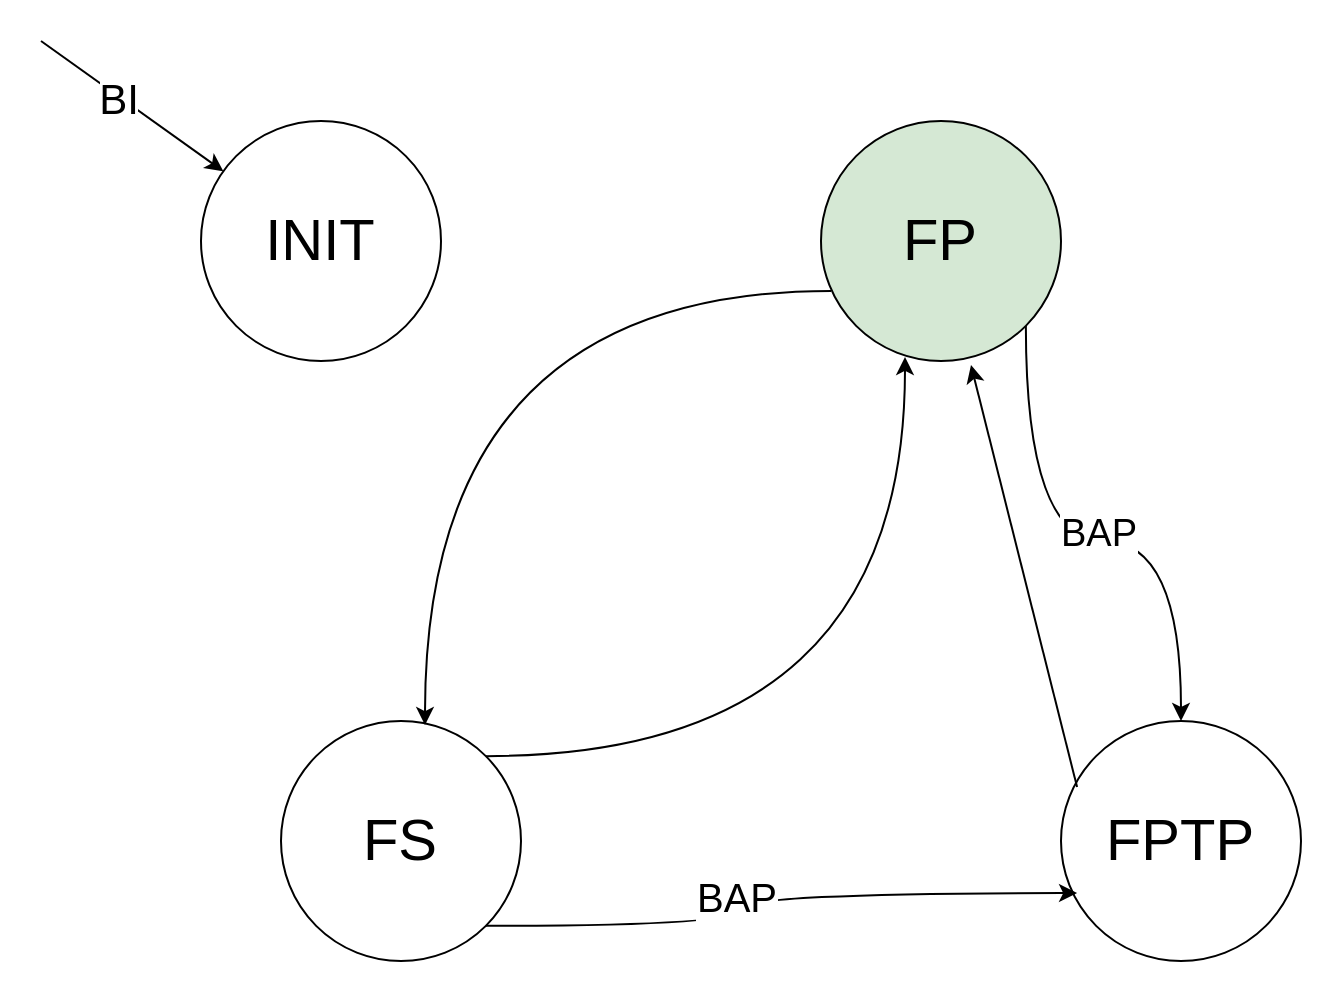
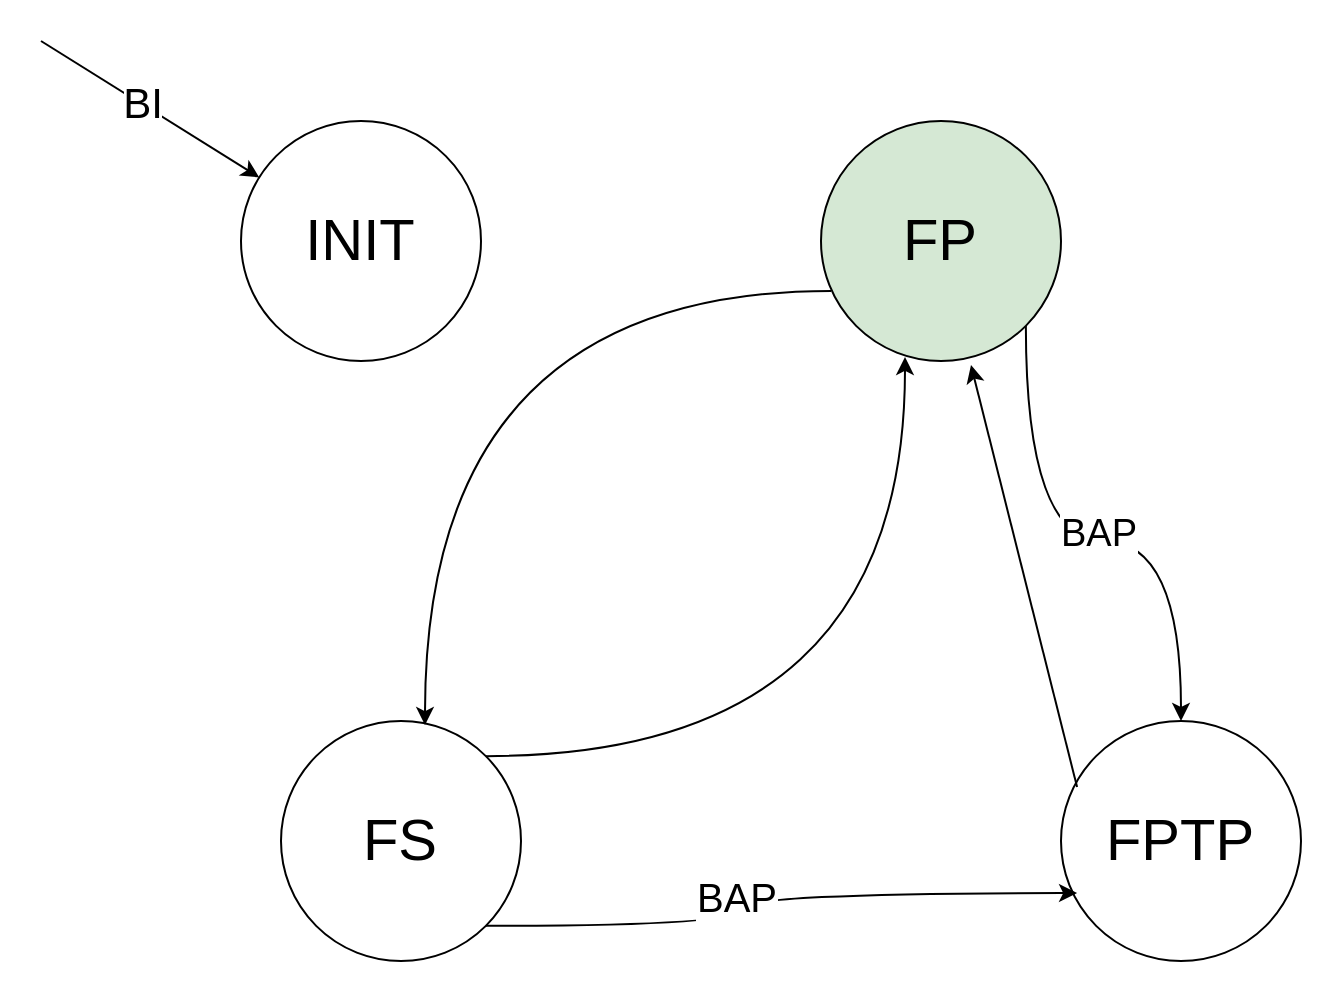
  <mxCell id="0" />
  <mxCell id="1" parent="0" />
- <mxCell id="2" value="&lt;font style=&quot;font-size: 29px;&quot;&gt;INIT&lt;/font&gt;" style="ellipse;whiteSpace=wrap;html=1;aspect=fixed;" parent="1" vertex="1"><mxGeometry x="100" y="60" width="120" height="120" as="geometry" /></mxCell>
+ <mxCell id="2" value="&lt;font style=&quot;font-size: 29px;&quot;&gt;INIT&lt;/font&gt;" style="ellipse;whiteSpace=wrap;html=1;aspect=fixed;" parent="1" vertex="1"><mxGeometry x="120" y="60" width="120" height="120" as="geometry" /></mxCell>
  <mxCell id="3" style="edgeStyle=orthogonalEdgeStyle;rounded=0;orthogonalLoop=1;jettySize=auto;html=1;exitX=1;exitY=1;exitDx=0;exitDy=0;curved=1;" parent="1" source="6" target="8" edge="1"><mxGeometry relative="1" as="geometry" /></mxCell>
  <mxCell id="4" value="BAP" style="edgeLabel;html=1;align=center;verticalAlign=middle;resizable=0;points=[];" parent="3" vertex="1" connectable="0"><mxGeometry x="0.041" y="6" relative="1" as="geometry"><mxPoint as="offset" /></mxGeometry></mxCell>
  <mxCell id="5" value="&lt;font style=&quot;font-size: 19px;&quot;&gt;BAP&lt;br&gt;&lt;/font&gt;" style="edgeLabel;html=1;align=center;verticalAlign=middle;resizable=0;points=[];" parent="3" vertex="1" connectable="0"><mxGeometry x="0.05" y="4" relative="1" as="geometry"><mxPoint as="offset" /></mxGeometry></mxCell>
  <mxCell id="6" value="&lt;font style=&quot;font-size: 29px;&quot;&gt;FP&lt;/font&gt;" style="ellipse;whiteSpace=wrap;html=1;aspect=fixed;fillColor=#d5e8d4;" parent="1" vertex="1"><mxGeometry x="410" y="60" width="120" height="120" as="geometry" /></mxCell>
  <mxCell id="7" value="&lt;font style=&quot;font-size: 29px;&quot;&gt;FS&lt;/font&gt;" style="ellipse;whiteSpace=wrap;html=1;aspect=fixed;" parent="1" vertex="1"><mxGeometry x="140" y="360" width="120" height="120" as="geometry" /></mxCell>
  <mxCell id="8" value="&lt;font style=&quot;font-size: 29px;&quot;&gt;FPTP&lt;/font&gt;" style="ellipse;whiteSpace=wrap;html=1;aspect=fixed;" parent="1" vertex="1"><mxGeometry x="530" y="360" width="120" height="120" as="geometry" /></mxCell>
  <mxCell id="9" style="edgeStyle=orthogonalEdgeStyle;rounded=0;orthogonalLoop=1;jettySize=auto;html=1;exitX=0.042;exitY=0.708;exitDx=0;exitDy=0;entryX=0.6;entryY=0.017;entryDx=0;entryDy=0;entryPerimeter=0;curved=1;exitPerimeter=0;" parent="1" source="6" target="7" edge="1"><mxGeometry relative="1" as="geometry"><mxPoint x="410.004" y="157.386" as="sourcePoint" /><mxPoint x="219.47" y="360" as="targetPoint" /></mxGeometry></mxCell>
  <mxCell id="10" style="edgeStyle=orthogonalEdgeStyle;rounded=0;orthogonalLoop=1;jettySize=auto;html=1;exitX=1;exitY=0;exitDx=0;exitDy=0;entryX=0.35;entryY=0.983;entryDx=0;entryDy=0;entryPerimeter=0;curved=1;" parent="1" source="7" target="6" edge="1"><mxGeometry relative="1" as="geometry" /></mxCell>
  <mxCell id="11" style="edgeStyle=orthogonalEdgeStyle;rounded=0;orthogonalLoop=1;jettySize=auto;html=1;exitX=1;exitY=1;exitDx=0;exitDy=0;entryX=0.067;entryY=0.717;entryDx=0;entryDy=0;entryPerimeter=0;curved=1;" parent="1" source="7" target="8" edge="1"><mxGeometry relative="1" as="geometry"><Array as="points"><mxPoint x="370" y="462" /><mxPoint x="370" y="446" /></Array></mxGeometry></mxCell>
  <mxCell id="12" value="&lt;font style=&quot;font-size: 20px;&quot;&gt;BAP&lt;/font&gt;" style="edgeLabel;html=1;align=center;verticalAlign=middle;resizable=0;points=[];" parent="11" vertex="1" connectable="0"><mxGeometry x="-0.087" y="3" relative="1" as="geometry"><mxPoint as="offset" /></mxGeometry></mxCell>
  <mxCell id="13" value="" style="endArrow=classic;html=1;rounded=0;" parent="1" target="2" edge="1"><mxGeometry width="50" height="50" relative="1" as="geometry"><mxPoint x="20" y="20" as="sourcePoint" /><mxPoint x="410" y="300" as="targetPoint" /></mxGeometry></mxCell>
  <mxCell id="14" value="&lt;font style=&quot;font-size: 21px;&quot;&gt;BI&lt;/font&gt;" style="edgeLabel;html=1;align=center;verticalAlign=middle;resizable=0;points=[];" parent="13" vertex="1" connectable="0"><mxGeometry x="0.374" y="-4" relative="1" as="geometry"><mxPoint x="-22" y="-20" as="offset" /></mxGeometry></mxCell>
  <mxCell id="15" value="" style="endArrow=classic;html=1;rounded=0;exitX=0.067;exitY=0.275;exitDx=0;exitDy=0;exitPerimeter=0;entryX=0.625;entryY=1.017;entryDx=0;entryDy=0;entryPerimeter=0;" parent="1" source="8" target="6" edge="1"><mxGeometry width="50" height="50" relative="1" as="geometry"><mxPoint x="360" y="340" as="sourcePoint" /><mxPoint x="410" y="290" as="targetPoint" /></mxGeometry></mxCell>
